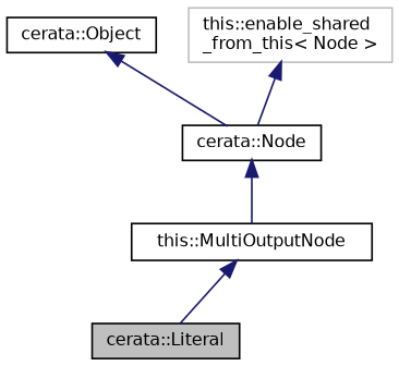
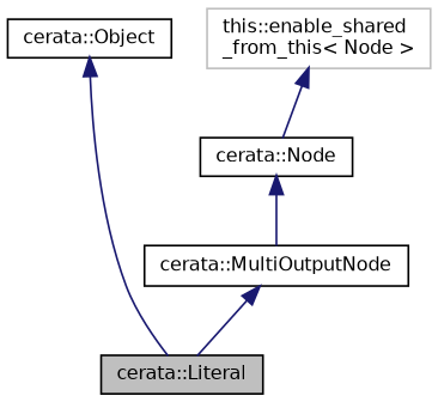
  digraph {
    node [color=black fillcolor=white fontname=Helvetica fontsize=10 shape=record style=filled]
    edge [color=midnightblue dir=back fontname=Helvetica fontsize=10 labelfontname=Helvetica labelfontsize=10 style=solid]
    n1 [fillcolor=grey75 fontcolor=black height=0.2 label="cerata::Literal" width=0.4]
-   n2 [height=0.2 label="this::MultiOutputNode" width=0.4]
+   n2 [height=0.2 label="cerata::MultiOutputNode" width=0.4]
    n3 [height=0.2 label="cerata::Node" width=0.4]
    n4 [height=0.2 label="cerata::Object" width=0.4]
    n5 [color=grey75 height=0.2 label="this::enable_shared\l_from_this\< Node \>" width=0.4]
    n2 -> n1
    n3 -> n2
-   n4 -> n3
+   n4 -> n1
    n5 -> n3
  }
